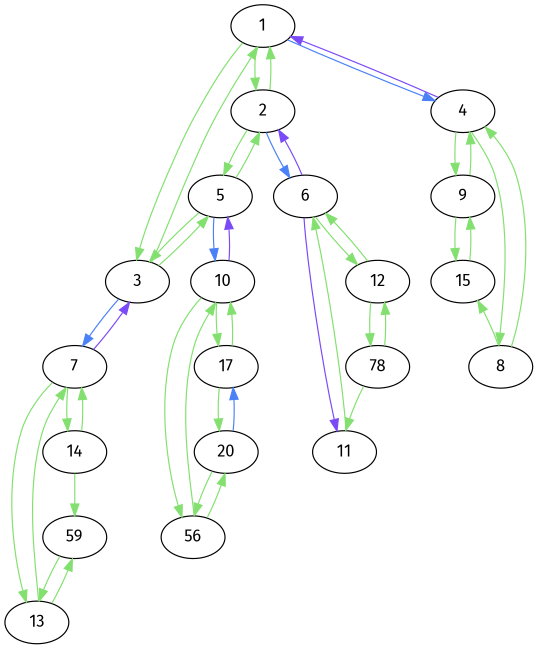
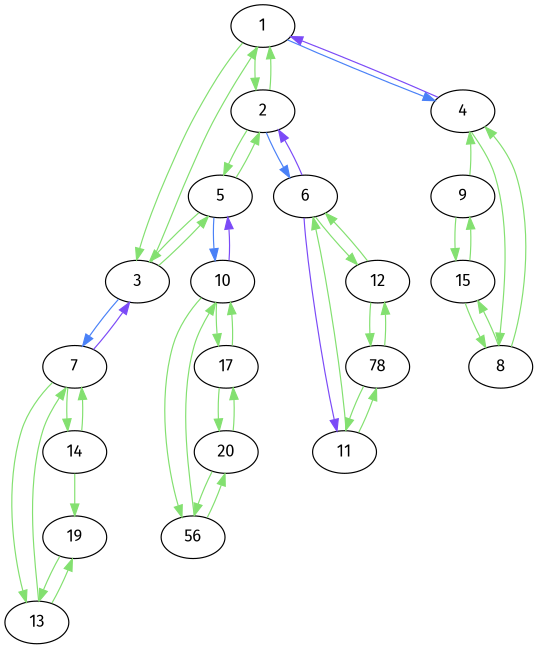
  strict digraph {
    fontname="Fira Sans"
    node [fontname="Fira Sans"]
    edge [color="#83e070" fontname="Fira Sans"]
    1
    2
    3
    4
    5
    6
    7
    8
    9
    10
    11
    12
    13
    14
    15
    n16 [label=56]
    17
    n18 [label=78]
-   19 [label=59]
+   19
    20
    1 -> 2
    1 -> 3
    1 -> 4 [color="#4a81f7"]
    2 -> 1
    2 -> 5
    2 -> 6 [color="#4a81f7"]
    3 -> 1
    3 -> 5
    3 -> 7 [color="#4a81f7"]
    4 -> 1 [color="#7b4af7"]
    4 -> 8
-   4 -> 9
    5 -> 2
    5 -> 3
    5 -> 10 [color="#4a81f7"]
    6 -> 2 [color="#7b4af7"]
    6 -> 11 [color="#7b4af7"]
    6 -> 12
    7 -> 3 [color="#7b4af7"]
    7 -> 13
    7 -> 14
    8 -> 4
    8 -> 15
    9 -> 4
    9 -> 15
    10 -> 5 [color="#7b4af7"]
    10 -> n16
    10 -> 17
    11 -> 6
+   11 -> n18
    12 -> 6
    12 -> n18
    13 -> 7
    13 -> 19
    14 -> 7
    14 -> 19
+   15 -> 8
    15 -> 9
    n16 -> 10
    n16 -> 20
    17 -> 10
    17 -> 20
    n18 -> 11
    n18 -> 12
    19 -> 13
    20 -> n16
-   20 -> 17 [color="#4a81f7"]
+   20 -> 17
  }
